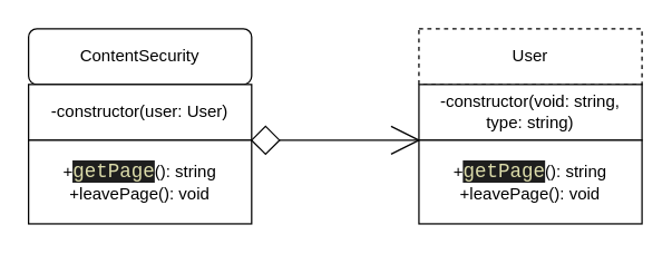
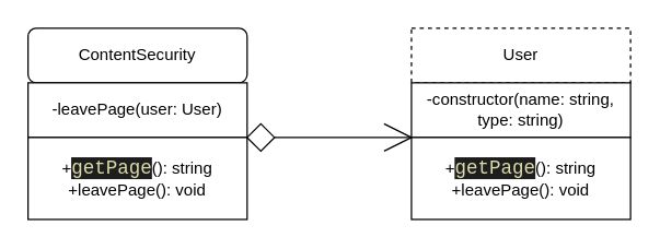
  <mxCell id="0" />
  <mxCell id="1" parent="0" />
  <mxCell id="2" value="ContentSecurity" style="whiteSpace=wrap;html=1;rounded=1;" parent="1" vertex="1"><mxGeometry x="20" y="20" width="160" height="40" as="geometry" /></mxCell>
  <mxCell id="3" value="User" style="rounded=0;whiteSpace=wrap;html=1;dashed=1;" parent="1" vertex="1"><mxGeometry x="300" y="20" width="160" height="40" as="geometry" /></mxCell>
- <mxCell id="4" value="-constructor(user: User)" style="rounded=0;whiteSpace=wrap;html=1;" parent="1" vertex="1"><mxGeometry x="20" y="60" width="160" height="40" as="geometry" /></mxCell>
- <mxCell id="5" value="-constructor(void: string, type: string)" style="rounded=0;whiteSpace=wrap;html=1;" parent="1" vertex="1"><mxGeometry x="300" y="60" width="160" height="40" as="geometry" /></mxCell>
+ <mxCell id="4" value="-leavePage(user: User)" style="rounded=0;whiteSpace=wrap;html=1;" parent="1" vertex="1"><mxGeometry x="20" y="60" width="160" height="40" as="geometry" /></mxCell>
+ <mxCell id="5" value="-constructor(name: string, type: string)" style="rounded=0;whiteSpace=wrap;html=1;" parent="1" vertex="1"><mxGeometry x="300" y="60" width="160" height="40" as="geometry" /></mxCell>
  <mxCell id="6" value="+&lt;span style=&quot;color: rgb(220 , 220 , 170) ; background-color: rgb(30 , 30 , 30) ; font-family: &amp;#34;consolas&amp;#34; , &amp;#34;courier new&amp;#34; , monospace ; font-size: 14px&quot;&gt;getPage&lt;/span&gt;&lt;span&gt;(): string&lt;/span&gt;&lt;br&gt;+leavePage(): void" style="rounded=0;whiteSpace=wrap;html=1;" parent="1" vertex="1"><mxGeometry x="20" y="100" width="160" height="60" as="geometry" /></mxCell>
  <mxCell id="7" value="" style="rhombus;whiteSpace=wrap;html=1;" parent="1" vertex="1"><mxGeometry x="180" y="90" width="20" height="20" as="geometry" /></mxCell>
  <mxCell id="8" value="+&lt;span style=&quot;color: rgb(220 , 220 , 170) ; background-color: rgb(30 , 30 , 30) ; font-family: &amp;#34;consolas&amp;#34; , &amp;#34;courier new&amp;#34; , monospace ; font-size: 14px&quot;&gt;getPage&lt;/span&gt;&lt;span&gt;(): string&lt;/span&gt;&lt;br&gt;+leavePage(): void" style="rounded=0;whiteSpace=wrap;html=1;" parent="1" vertex="1"><mxGeometry x="300" y="100" width="160" height="60" as="geometry" /></mxCell>
  <mxCell id="9" value="" style="endArrow=none;html=1;entryX=0;entryY=0;entryDx=0;entryDy=0;" parent="1" target="8" edge="1"><mxGeometry width="50" height="50" relative="1" as="geometry"><mxPoint x="200" y="100" as="sourcePoint" /><mxPoint x="250" y="50" as="targetPoint" /></mxGeometry></mxCell>
  <mxCell id="10" value="" style="endArrow=none;html=1;" parent="1" edge="1"><mxGeometry width="50" height="50" relative="1" as="geometry"><mxPoint x="280" y="110" as="sourcePoint" /><mxPoint x="300" y="100" as="targetPoint" /></mxGeometry></mxCell>
  <mxCell id="11" value="" style="endArrow=none;html=1;entryX=0;entryY=0;entryDx=0;entryDy=0;" parent="1" target="8" edge="1"><mxGeometry width="50" height="50" relative="1" as="geometry"><mxPoint x="280" y="90" as="sourcePoint" /><mxPoint x="310" y="110" as="targetPoint" /></mxGeometry></mxCell>
